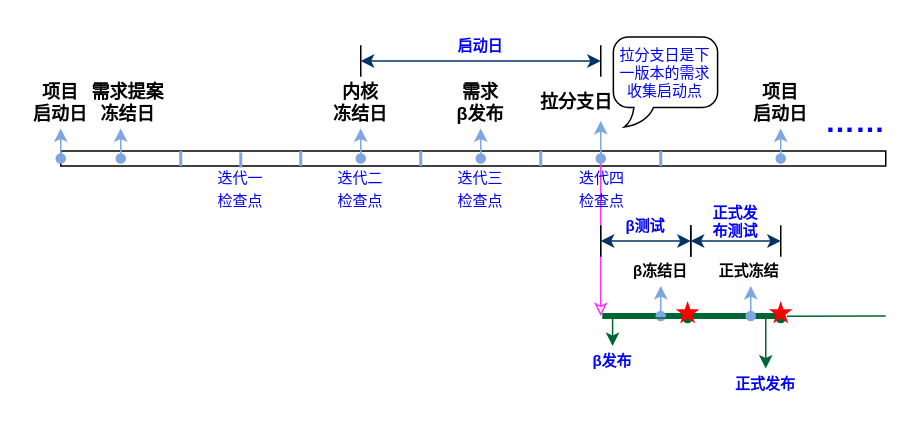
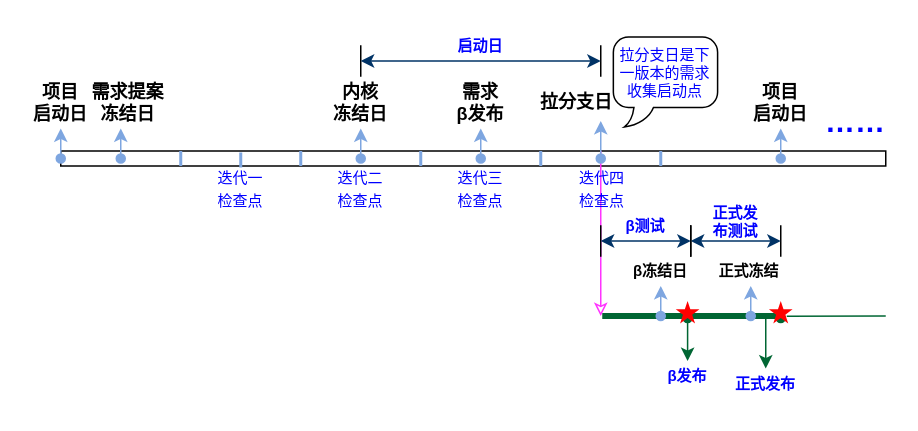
  <mxCell id="0" />
  <mxCell id="1" parent="0" />
  <mxCell id="2" value="" style="endArrow=none;html=1;strokeWidth=4;strokeColor=#006633;" edge="1" parent="1"><mxGeometry width="50" height="50" relative="1" as="geometry"><mxPoint x="401" y="210" as="sourcePoint" /><mxPoint x="520" y="210" as="targetPoint" /></mxGeometry></mxCell>
  <mxCell id="3" value="" style="rounded=0;whiteSpace=wrap;html=1;strokeWidth=1;" vertex="1" parent="1"><mxGeometry x="40" y="100" width="550" height="10" as="geometry" /></mxCell>
  <mxCell id="4" value="" style="endArrow=none;html=1;strokeColor=#7EA6E0;strokeWidth=2;" edge="1" parent="1"><mxGeometry width="50" height="50" relative="1" as="geometry"><mxPoint x="120" y="110" as="sourcePoint" /><mxPoint x="120" y="100" as="targetPoint" /></mxGeometry></mxCell>
  <mxCell id="5" value="" style="endArrow=none;html=1;strokeColor=#7EA6E0;strokeWidth=2;" edge="1" parent="1"><mxGeometry width="50" height="50" relative="1" as="geometry"><mxPoint x="200" y="110" as="sourcePoint" /><mxPoint x="200" y="100" as="targetPoint" /></mxGeometry></mxCell>
  <mxCell id="6" value="" style="endArrow=classic;html=1;strokeColor=#7EA6E0;strokeWidth=1;startArrow=oval;startFill=1;endFill=1;" edge="1" parent="1"><mxGeometry width="50" height="50" relative="1" as="geometry"><mxPoint x="440" y="210" as="sourcePoint" /><mxPoint x="440" y="190" as="targetPoint" /></mxGeometry></mxCell>
  <mxCell id="7" value="" style="endArrow=none;html=1;strokeColor=#FF33FF;strokeWidth=1;startArrow=classic;startFill=0;" edge="1" parent="1"><mxGeometry width="50" height="50" relative="1" as="geometry"><mxPoint x="400" y="210" as="sourcePoint" /><mxPoint x="400" y="100" as="targetPoint" /></mxGeometry></mxCell>
  <mxCell id="8" value="" style="endArrow=none;html=1;strokeColor=#7EA6E0;strokeWidth=2;" edge="1" parent="1"><mxGeometry width="50" height="50" relative="1" as="geometry"><mxPoint x="440" y="110" as="sourcePoint" /><mxPoint x="440" y="100" as="targetPoint" /></mxGeometry></mxCell>
  <mxCell id="9" value="" style="endArrow=none;html=1;strokeColor=#7EA6E0;strokeWidth=2;" edge="1" parent="1"><mxGeometry width="50" height="50" relative="1" as="geometry"><mxPoint x="360" y="110" as="sourcePoint" /><mxPoint x="360" y="100" as="targetPoint" /></mxGeometry></mxCell>
  <mxCell id="10" value="" style="endArrow=none;html=1;strokeColor=#7EA6E0;strokeWidth=2;" edge="1" parent="1"><mxGeometry width="50" height="50" relative="1" as="geometry"><mxPoint x="280" y="110" as="sourcePoint" /><mxPoint x="280" y="100" as="targetPoint" /></mxGeometry></mxCell>
  <mxCell id="11" value="" style="endArrow=classic;html=1;strokeColor=#7EA6E0;strokeWidth=1;startArrow=oval;startFill=1;" edge="1" parent="1"><mxGeometry width="50" height="50" relative="1" as="geometry"><mxPoint x="40" y="105" as="sourcePoint" /><mxPoint x="40" y="85" as="targetPoint" /></mxGeometry></mxCell>
  <mxCell id="12" value="&lt;b&gt;项目&lt;br&gt;启动日&lt;/b&gt;" style="text;html=1;strokeColor=none;fillColor=none;align=center;verticalAlign=middle;whiteSpace=wrap;rounded=0;" vertex="1" parent="1"><mxGeometry x="20" y="58" width="40" height="20" as="geometry" /></mxCell>
  <mxCell id="13" value="" style="endArrow=classic;html=1;strokeColor=#7EA6E0;strokeWidth=1;startArrow=oval;startFill=1;" edge="1" parent="1"><mxGeometry width="50" height="50" relative="1" as="geometry"><mxPoint x="80" y="105" as="sourcePoint" /><mxPoint x="80" y="85" as="targetPoint" /></mxGeometry></mxCell>
  <mxCell id="14" value="&lt;b&gt;需求提案冻结日&lt;/b&gt;" style="text;html=1;strokeColor=none;fillColor=none;align=center;verticalAlign=middle;whiteSpace=wrap;rounded=0;" vertex="1" parent="1"><mxGeometry x="60" y="58" width="50" height="20" as="geometry" /></mxCell>
  <mxCell id="15" value="" style="endArrow=classic;html=1;strokeColor=#7EA6E0;strokeWidth=1;startArrow=oval;startFill=1;" edge="1" parent="1"><mxGeometry width="50" height="50" relative="1" as="geometry"><mxPoint x="240" y="105" as="sourcePoint" /><mxPoint x="240" y="85" as="targetPoint" /></mxGeometry></mxCell>
  <mxCell id="16" value="&lt;b&gt;内核&lt;br&gt;冻结日&lt;/b&gt;" style="text;html=1;strokeColor=none;fillColor=none;align=center;verticalAlign=middle;whiteSpace=wrap;rounded=0;" vertex="1" parent="1"><mxGeometry x="220" y="58" width="40" height="20" as="geometry" /></mxCell>
  <mxCell id="17" value="" style="endArrow=classic;html=1;strokeColor=#7EA6E0;strokeWidth=1;startArrow=oval;startFill=1;" edge="1" parent="1"><mxGeometry width="50" height="50" relative="1" as="geometry"><mxPoint x="320" y="105" as="sourcePoint" /><mxPoint x="320" y="85" as="targetPoint" /></mxGeometry></mxCell>
  <mxCell id="18" value="&lt;b&gt;需求&lt;br&gt;β发布&lt;/b&gt;" style="text;html=1;strokeColor=none;fillColor=none;align=center;verticalAlign=middle;whiteSpace=wrap;rounded=0;" vertex="1" parent="1"><mxGeometry x="300" y="58" width="40" height="20" as="geometry" /></mxCell>
  <mxCell id="19" value="&lt;font style=&quot;font-size: 10px&quot;&gt;迭代一检查点&lt;/font&gt;" style="text;html=1;strokeColor=none;fillColor=none;align=center;verticalAlign=middle;whiteSpace=wrap;rounded=0;fontColor=#0000FF;" vertex="1" parent="1"><mxGeometry x="140" y="115" width="40" height="20" as="geometry" /></mxCell>
  <mxCell id="20" value="&lt;font style=&quot;font-size: 10px&quot;&gt;迭代二检查点&lt;/font&gt;" style="text;html=1;strokeColor=none;fillColor=none;align=center;verticalAlign=middle;whiteSpace=wrap;rounded=0;fontColor=#0000FF;" vertex="1" parent="1"><mxGeometry x="220" y="115" width="40" height="20" as="geometry" /></mxCell>
  <mxCell id="21" value="&lt;font style=&quot;font-size: 10px&quot;&gt;迭代三检查点&lt;/font&gt;" style="text;html=1;strokeColor=none;fillColor=none;align=center;verticalAlign=middle;whiteSpace=wrap;rounded=0;fontColor=#0000FF;" vertex="1" parent="1"><mxGeometry x="300" y="115" width="40" height="20" as="geometry" /></mxCell>
  <mxCell id="22" value="&lt;font style=&quot;font-size: 10px&quot;&gt;&lt;b&gt;β冻结日&lt;/b&gt;&lt;/font&gt;" style="text;html=1;strokeColor=none;fillColor=none;align=center;verticalAlign=middle;whiteSpace=wrap;rounded=0;" vertex="1" parent="1"><mxGeometry x="420" y="170" width="40" height="20" as="geometry" /></mxCell>
  <mxCell id="23" value="&lt;font style=&quot;font-size: 10px&quot;&gt;迭代四检查点&lt;/font&gt;" style="text;html=1;strokeColor=none;fillColor=none;align=center;verticalAlign=middle;whiteSpace=wrap;rounded=0;fontColor=#0000FF;" vertex="1" parent="1"><mxGeometry x="381" y="115" width="40" height="20" as="geometry" /></mxCell>
  <mxCell id="24" value="" style="endArrow=classic;html=1;strokeColor=#7EA6E0;strokeWidth=1;startArrow=oval;startFill=1;" edge="1" parent="1"><mxGeometry width="50" height="50" relative="1" as="geometry"><mxPoint x="400" y="105" as="sourcePoint" /><mxPoint x="400" y="80" as="targetPoint" /></mxGeometry></mxCell>
  <mxCell id="25" value="&lt;b&gt;拉分支日&lt;br&gt;&lt;/b&gt;" style="text;html=1;strokeColor=none;fillColor=none;align=center;verticalAlign=middle;whiteSpace=wrap;rounded=0;" vertex="1" parent="1"><mxGeometry x="356.5" y="58" width="53.5" height="20" as="geometry" /></mxCell>
- <mxCell id="26" value="&lt;font style=&quot;font-size: 10px&quot; color=&quot;#0000ff&quot;&gt;&lt;b&gt;β发布&lt;/b&gt;&lt;/font&gt;" style="text;html=1;strokeColor=none;fillColor=none;align=center;verticalAlign=middle;whiteSpace=wrap;rounded=0;" vertex="1" parent="1"><mxGeometry x="387.9" y="230" width="40" height="20" as="geometry" /></mxCell>
+ <mxCell id="26" value="&lt;font style=&quot;font-size: 10px&quot; color=&quot;#0000ff&quot;&gt;&lt;b&gt;β发布&lt;/b&gt;&lt;/font&gt;" style="text;html=1;strokeColor=none;fillColor=none;align=center;verticalAlign=middle;whiteSpace=wrap;rounded=0;" vertex="1" parent="1"><mxGeometry x="437.9" y="240" width="40" height="20" as="geometry" /></mxCell>
  <mxCell id="27" style="edgeStyle=orthogonalEdgeStyle;rounded=0;orthogonalLoop=1;jettySize=auto;html=1;exitX=0.5;exitY=0.76;exitDx=0;exitDy=0;exitPerimeter=0;startArrow=oval;startFill=1;endArrow=classic;endFill=1;strokeColor=#006633;strokeWidth=1;fontSize=1;fontColor=#0000FF;" edge="1" parent="1" source="28" target="26"><mxGeometry relative="1" as="geometry" /></mxCell>
  <mxCell id="28" value="" style="verticalLabelPosition=bottom;verticalAlign=top;html=1;shape=mxgraph.basic.star;strokeWidth=1;fontSize=1;fontColor=#0000FF;fillColor=#FF0000;strokeColor=none;" vertex="1" parent="1"><mxGeometry x="450" y="200" width="15.79" height="15" as="geometry" /></mxCell>
  <mxCell id="29" value="" style="endArrow=none;html=1;strokeColor=#7EA6E0;strokeWidth=2;" edge="1" parent="1"><mxGeometry width="50" height="50" relative="1" as="geometry"><mxPoint x="160" y="111" as="sourcePoint" /><mxPoint x="160" y="101" as="targetPoint" /></mxGeometry></mxCell>
  <mxCell id="30" value="" style="endArrow=classic;html=1;strokeColor=#7EA6E0;strokeWidth=1;startArrow=oval;startFill=1;endFill=1;" edge="1" parent="1"><mxGeometry width="50" height="50" relative="1" as="geometry"><mxPoint x="500" y="210" as="sourcePoint" /><mxPoint x="500" y="190" as="targetPoint" /></mxGeometry></mxCell>
  <mxCell id="31" value="&lt;span style=&quot;font-size: 10px&quot;&gt;&lt;b&gt;正式冻结&lt;/b&gt;&lt;/span&gt;" style="text;html=1;strokeColor=none;fillColor=none;align=center;verticalAlign=middle;whiteSpace=wrap;rounded=0;" vertex="1" parent="1"><mxGeometry x="474" y="170" width="50" height="20" as="geometry" /></mxCell>
  <mxCell id="32" style="edgeStyle=orthogonalEdgeStyle;rounded=0;orthogonalLoop=1;jettySize=auto;html=1;exitX=0.5;exitY=0.76;exitDx=0;exitDy=0;exitPerimeter=0;entryX=0.5;entryY=0;entryDx=0;entryDy=0;startArrow=oval;startFill=1;endArrow=classic;endFill=1;strokeColor=#006633;strokeWidth=1;fontSize=1;fontColor=#0000FF;" edge="1" parent="1" source="33" target="34"><mxGeometry relative="1" as="geometry" /></mxCell>
  <mxCell id="33" value="" style="verticalLabelPosition=bottom;verticalAlign=top;html=1;shape=mxgraph.basic.star;strokeWidth=1;fontSize=1;fontColor=#0000FF;fillColor=#FF0000;strokeColor=none;" vertex="1" parent="1"><mxGeometry x="512.1" y="200" width="15.79" height="15" as="geometry" /></mxCell>
  <mxCell id="34" value="&lt;font style=&quot;font-size: 10px&quot; color=&quot;#0000ff&quot;&gt;&lt;b&gt;正式发布&lt;/b&gt;&lt;/font&gt;" style="text;html=1;strokeColor=none;fillColor=none;align=center;verticalAlign=middle;whiteSpace=wrap;rounded=0;" vertex="1" parent="1"><mxGeometry x="485" y="245" width="50" height="20" as="geometry" /></mxCell>
  <mxCell id="35" value="拉分支日是下一版本的需求收集启动点" style="whiteSpace=wrap;html=1;shape=mxgraph.basic.roundRectCallout;dx=20.24;dy=13;size=10.1;boundedLbl=1;strokeWidth=1;fillColor=none;fontSize=10;fontColor=#0000FF;align=center;" vertex="1" parent="1"><mxGeometry x="408.4" y="24" width="69.5" height="60" as="geometry" /></mxCell>
  <mxCell id="36" value="" style="group" vertex="1" connectable="0" parent="1"><mxGeometry x="240" y="20" width="160" height="30" as="geometry" /></mxCell>
  <mxCell id="37" value="" style="shape=partialRectangle;whiteSpace=wrap;html=1;top=0;bottom=0;fillColor=none;strokeWidth=1;fontSize=10;fontColor=#0000FF;align=center;" vertex="1" parent="36"><mxGeometry y="10" width="160" height="20" as="geometry" /></mxCell>
  <mxCell id="38" value="" style="endArrow=classic;html=1;strokeColor=#003366;strokeWidth=1;fontSize=10;fontColor=#0000FF;exitX=0;exitY=0.5;exitDx=0;exitDy=0;entryX=1;entryY=0.5;entryDx=0;entryDy=0;startArrow=classic;startFill=1;endFill=1;" edge="1" parent="36" source="37" target="37"><mxGeometry width="50" height="50" relative="1" as="geometry"><mxPoint x="40" y="40" as="sourcePoint" /><mxPoint x="90" y="-10" as="targetPoint" /></mxGeometry></mxCell>
  <mxCell id="39" value="&lt;b&gt;启动日&lt;/b&gt;" style="text;html=1;strokeColor=none;fillColor=none;align=center;verticalAlign=middle;whiteSpace=wrap;rounded=0;fontSize=10;fontColor=#0000FF;" vertex="1" parent="36"><mxGeometry x="60" width="40" height="20" as="geometry" /></mxCell>
  <mxCell id="40" value="" style="group" vertex="1" connectable="0" parent="1"><mxGeometry x="400" y="150" width="160" height="30" as="geometry" /></mxCell>
  <mxCell id="41" value="" style="group" vertex="1" connectable="0" parent="40"><mxGeometry x="60" y="-10" width="60" height="30" as="geometry" /></mxCell>
  <mxCell id="42" value="" style="shape=partialRectangle;whiteSpace=wrap;html=1;top=0;bottom=0;fillColor=none;strokeWidth=1;fontSize=10;fontColor=#0000FF;align=center;" vertex="1" parent="41"><mxGeometry y="10" width="60" height="20" as="geometry" /></mxCell>
  <mxCell id="43" value="" style="endArrow=classic;html=1;strokeColor=#003366;strokeWidth=1;fontSize=10;fontColor=#0000FF;exitX=0;exitY=0.5;exitDx=0;exitDy=0;entryX=1;entryY=0.5;entryDx=0;entryDy=0;startArrow=classic;startFill=1;endFill=1;" edge="1" parent="41" source="42" target="42"><mxGeometry width="50" height="50" relative="1" as="geometry"><mxPoint x="15" y="40" as="sourcePoint" /><mxPoint x="33.75" y="-10" as="targetPoint" /></mxGeometry></mxCell>
  <mxCell id="44" value="&lt;b&gt;正式发布测试&lt;/b&gt;" style="text;html=1;strokeColor=none;fillColor=none;align=center;verticalAlign=middle;whiteSpace=wrap;rounded=0;fontSize=10;fontColor=#0000FF;" vertex="1" parent="41"><mxGeometry x="11.25" y="-3" width="37.5" height="20" as="geometry" /></mxCell>
  <mxCell id="45" value="&lt;b&gt;β测试&lt;/b&gt;" style="text;html=1;strokeColor=none;fillColor=none;align=center;verticalAlign=middle;whiteSpace=wrap;rounded=0;fontSize=10;fontColor=#0000FF;" vertex="1" parent="1"><mxGeometry x="410" y="140" width="40" height="20" as="geometry" /></mxCell>
  <mxCell id="46" value="" style="shape=partialRectangle;whiteSpace=wrap;html=1;top=0;bottom=0;fillColor=none;strokeWidth=1;fontSize=10;fontColor=#0000FF;align=center;" vertex="1" parent="1"><mxGeometry x="400" y="150" width="60" height="20" as="geometry" /></mxCell>
  <mxCell id="47" value="" style="endArrow=classic;html=1;strokeColor=#003366;strokeWidth=1;fontSize=10;fontColor=#0000FF;exitX=0;exitY=0.5;exitDx=0;exitDy=0;entryX=1;entryY=0.5;entryDx=0;entryDy=0;startArrow=classic;startFill=1;endFill=1;" edge="1" parent="1" source="46" target="46"><mxGeometry width="50" height="50" relative="1" as="geometry"><mxPoint x="600" y="60" as="sourcePoint" /><mxPoint x="650" y="10" as="targetPoint" /></mxGeometry></mxCell>
  <mxCell id="48" value="" style="endArrow=classic;html=1;strokeColor=#7EA6E0;strokeWidth=1;startArrow=oval;startFill=1;" edge="1" parent="1"><mxGeometry width="50" height="50" relative="1" as="geometry"><mxPoint x="519.99" y="105" as="sourcePoint" /><mxPoint x="519.99" y="85" as="targetPoint" /></mxGeometry></mxCell>
  <mxCell id="49" value="&lt;b&gt;项目&lt;br&gt;启动日&lt;/b&gt;" style="text;html=1;strokeColor=none;fillColor=none;align=center;verticalAlign=middle;whiteSpace=wrap;rounded=0;" vertex="1" parent="1"><mxGeometry x="499.99" y="58" width="40" height="20" as="geometry" /></mxCell>
  <mxCell id="50" value="&lt;b&gt;&lt;font style=&quot;font-size: 20px&quot;&gt;……&lt;/font&gt;&lt;/b&gt;" style="text;html=1;strokeColor=none;fillColor=none;align=center;verticalAlign=middle;whiteSpace=wrap;rounded=0;fontSize=10;fontColor=#0000FF;" vertex="1" parent="1"><mxGeometry x="550" y="70" width="40" height="20" as="geometry" /></mxCell>
  <mxCell id="51" value="" style="endArrow=none;html=1;strokeColor=#006633;strokeWidth=1;fontSize=10;fontColor=#0000FF;" edge="1" parent="1"><mxGeometry width="50" height="50" relative="1" as="geometry"><mxPoint x="524" y="210.16" as="sourcePoint" /><mxPoint x="590" y="210" as="targetPoint" /></mxGeometry></mxCell>
